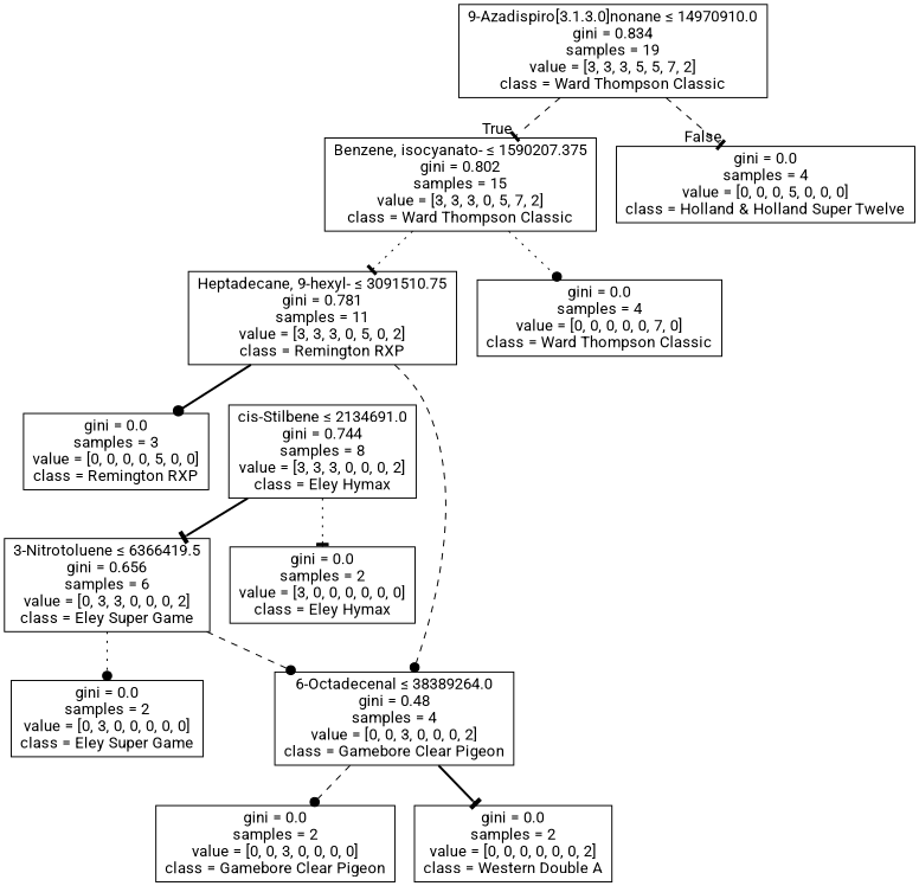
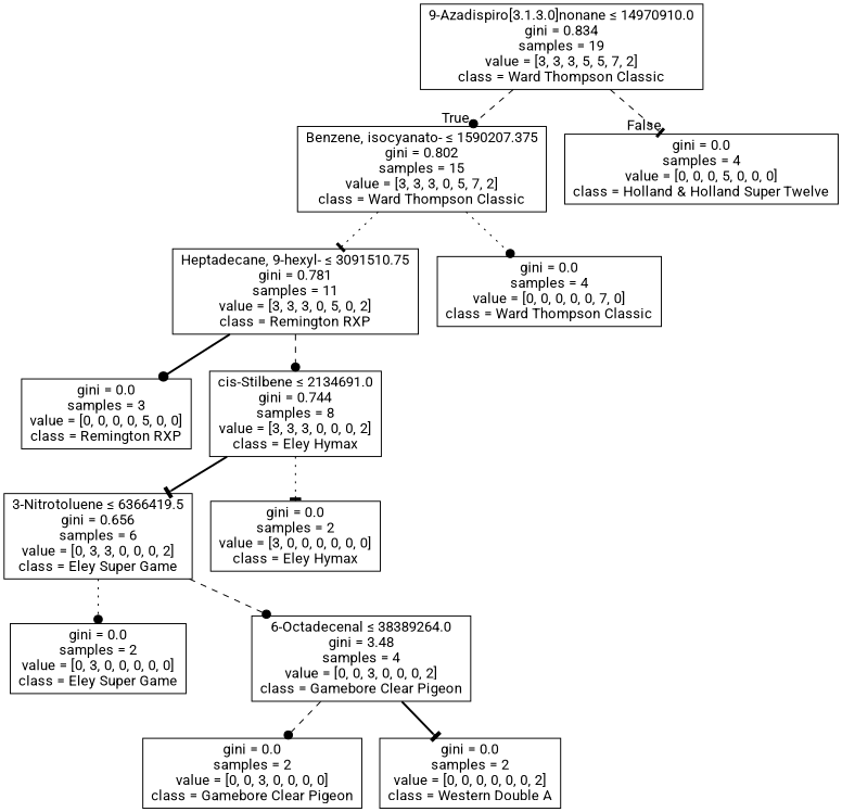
  digraph {
    fontname=Roboto
    node [fontname=Roboto shape=box]
    edge [arrowhead=dot fontname=Roboto style=dashed]
    n1 [label=<9-Azadispiro[3.1.3.0]nonane &le; 14970910.0<br/>gini = 0.834<br/>samples = 19<br/>value = [3, 3, 3, 5, 5, 7, 2]<br/>class = Ward Thompson Classic>]
    n2 [label=<Benzene, isocyanato- &le; 1590207.375<br/>gini = 0.802<br/>samples = 15<br/>value = [3, 3, 3, 0, 5, 7, 2]<br/>class = Ward Thompson Classic>]
    n3 [label=<gini = 0.0<br/>samples = 4<br/>value = [0, 0, 0, 5, 0, 0, 0]<br/>class = Holland &amp; Holland Super Twelve>]
    n4 [label=<Heptadecane, 9-hexyl- &le; 3091510.75<br/>gini = 0.781<br/>samples = 11<br/>value = [3, 3, 3, 0, 5, 0, 2]<br/>class = Remington RXP>]
    n5 [label=<gini = 0.0<br/>samples = 4<br/>value = [0, 0, 0, 0, 0, 7, 0]<br/>class = Ward Thompson Classic>]
    n6 [label=<gini = 0.0<br/>samples = 3<br/>value = [0, 0, 0, 0, 5, 0, 0]<br/>class = Remington RXP>]
    n7 [label=<cis-Stilbene &le; 2134691.0<br/>gini = 0.744<br/>samples = 8<br/>value = [3, 3, 3, 0, 0, 0, 2]<br/>class = Eley Hymax>]
    n8 [label=<3-Nitrotoluene &le; 6366419.5<br/>gini = 0.656<br/>samples = 6<br/>value = [0, 3, 3, 0, 0, 0, 2]<br/>class = Eley Super Game>]
    n9 [label=<gini = 0.0<br/>samples = 2<br/>value = [3, 0, 0, 0, 0, 0, 0]<br/>class = Eley Hymax>]
-   n10 [label=<6-Octadecenal &le; 38389264.0<br/>gini = 0.48<br/>samples = 4<br/>value = [0, 0, 3, 0, 0, 0, 2]<br/>class = Gamebore Clear Pigeon>]
+   n10 [label=<6-Octadecenal &le; 38389264.0<br/>gini = 3.48<br/>samples = 4<br/>value = [0, 0, 3, 0, 0, 0, 2]<br/>class = Gamebore Clear Pigeon>]
    n11 [label=<gini = 0.0<br/>samples = 2<br/>value = [0, 3, 0, 0, 0, 0, 0]<br/>class = Eley Super Game>]
    n12 [label=<gini = 0.0<br/>samples = 2<br/>value = [0, 0, 3, 0, 0, 0, 0]<br/>class = Gamebore Clear Pigeon>]
    n13 [label=<gini = 0.0<br/>samples = 2<br/>value = [0, 0, 0, 0, 0, 0, 2]<br/>class = Western Double A>]
-   n1 -> n2 [arrowhead=tee headlabel=True labelangle=45 labeldistance=2.5]
+   n1 -> n2 [headlabel=True labelangle=45 labeldistance=2.5]
    n1 -> n3 [arrowhead=tee headlabel=False labelangle=-45 labeldistance=2.5]
    n2 -> n4 [arrowhead=tee style=dotted]
    n2 -> n5 [style=dotted]
    n4 -> n6 [style=bold]
-   n4 -> n10
+   n4 -> n7
    n7 -> n8 [arrowhead=tee style=bold]
    n7 -> n9 [arrowhead=tee style=dotted]
    n8 -> n10
    n8 -> n11 [style=dotted]
    n10 -> n12
    n10 -> n13 [arrowhead=tee style=bold]
  }
